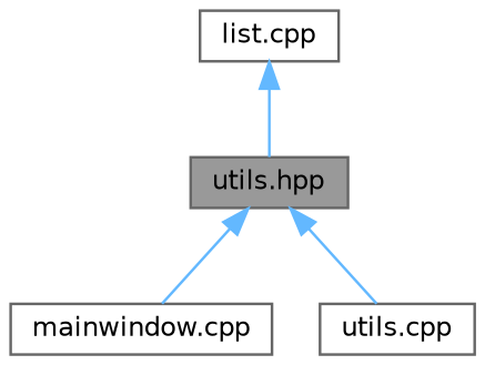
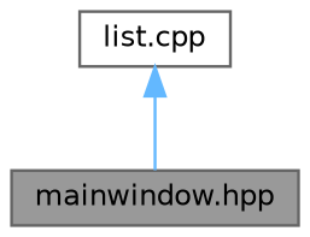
  digraph {
    node [color=grey40 fillcolor=white fontname=Helvetica fontsize=10 shape=box style=filled]
    edge [color=steelblue1 dir=back fontname=Helvetica fontsize=10 labelfontname=Helvetica labelfontsize=10 style=solid]
-   n1 [color=gray40 fillcolor=grey60 fontcolor=black height=0.2 label="utils.hpp" width=0.4]
-   n2 [height=0.2 label="mainwindow.cpp" width=0.4]
-   n3 [height=0.2 label="utils.cpp" width=0.4]
+   n1 [color=gray40 fillcolor=grey60 fontcolor=black height=0.2 label="mainwindow.hpp" width=0.4]
    n4 [height=0.2 label="list.cpp" width=0.4]
-   n1 -> n2
-   n1 -> n3
    n4 -> n1
  }
